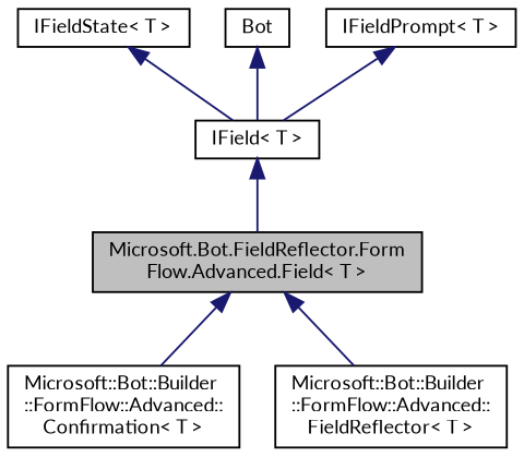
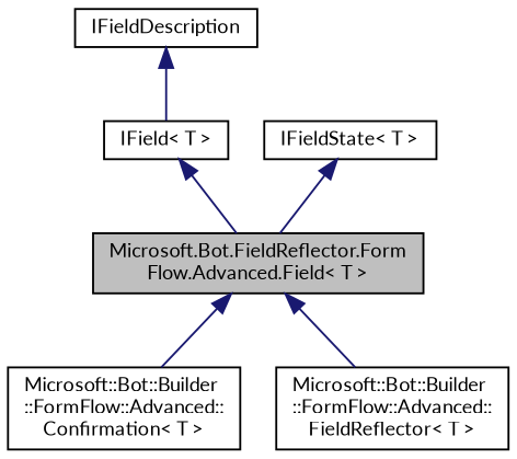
  digraph {
    fontname=Lato
    rankdir=TB
    node [color=black fillcolor=white fontname=Lato fontsize=10 shape=record style=filled]
    edge [color=midnightblue dir=back fontname=Lato fontsize=10 labelfontname=Helvetica labelfontsize=10 style=solid]
    n1 [fillcolor=grey75 fontcolor=black height=0.2 label="Microsoft.Bot.FieldReflector.Form\lFlow.Advanced.Field\< T \>" width=0.4]
    n2 [height=0.2 label="Microsoft::Bot::Builder\l::FormFlow::Advanced::\lConfirmation\< T \>" width=0.4]
    n3 [height=0.2 label="Microsoft::Bot::Builder\l::FormFlow::Advanced::\lFieldReflector\< T \>" width=0.4]
    n4 [height=0.2 label="IField\< T \>" width=0.4]
    n5 [height=0.2 label="IFieldState\< T \>" width=0.4]
-   n6 [height=0.2 label=Bot width=0.4]
-   n7 [height=0.2 label="IFieldPrompt\< T \>" width=0.4]
+   n6 [height=0.2 label=IFieldDescription width=0.4]
    n1 -> n2
    n1 -> n3
    n4 -> n1
-   n5 -> n4
+   n5 -> n1
    n6 -> n4
-   n7 -> n4
  }
